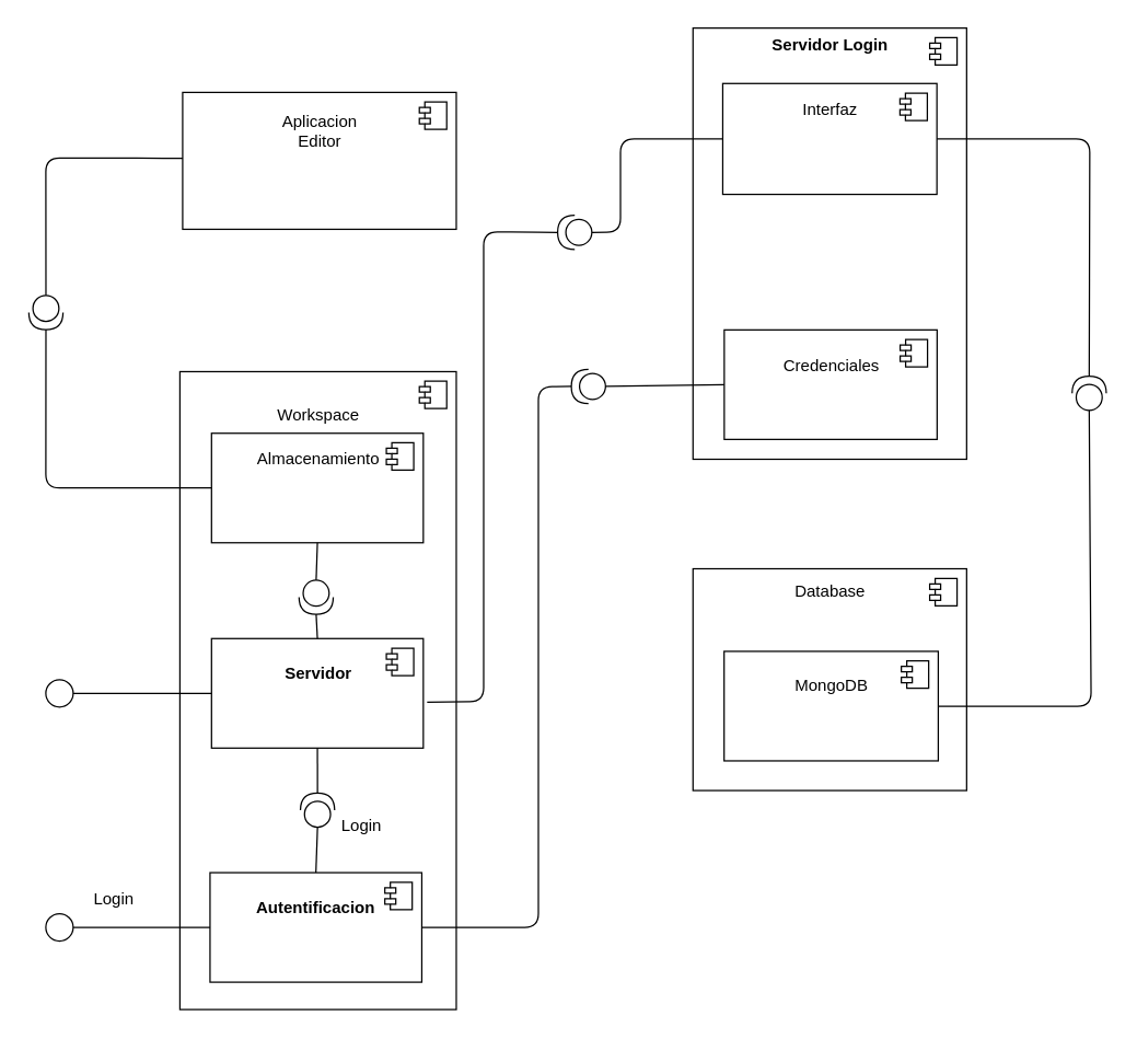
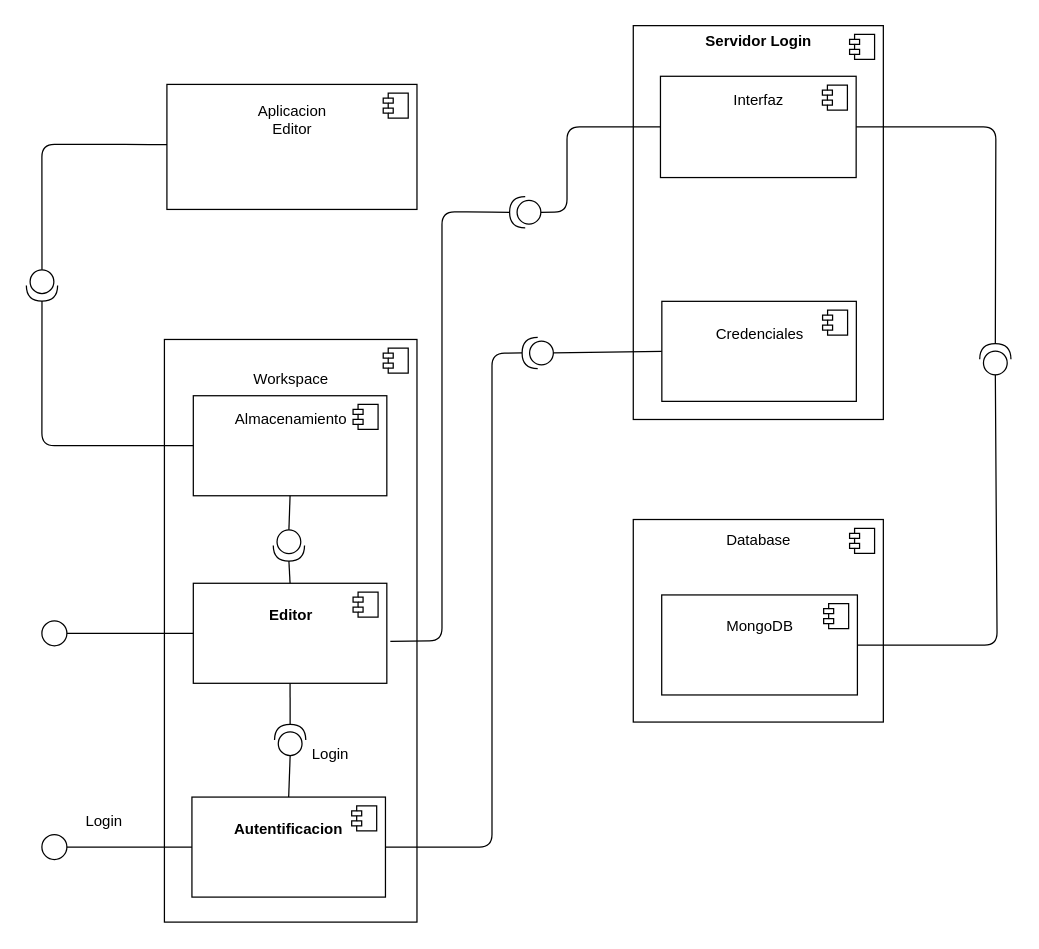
  <mxCell id="0" />
  <mxCell id="1" parent="0" />
  <mxCell id="2" value="&lt;div&gt;Workspace&lt;/div&gt;&lt;div&gt;&lt;br&gt;&lt;/div&gt;&lt;div&gt;&lt;br&gt;&lt;/div&gt;&lt;div&gt;&lt;br&gt;&lt;/div&gt;&lt;div&gt;&lt;br&gt;&lt;/div&gt;&lt;div&gt;&lt;br&gt;&lt;/div&gt;&lt;div&gt;&lt;br&gt;&lt;/div&gt;&lt;div&gt;&lt;br&gt;&lt;/div&gt;&lt;div&gt;&lt;br&gt;&lt;/div&gt;&lt;div&gt;&lt;br&gt;&lt;/div&gt;&lt;div&gt;&lt;br&gt;&lt;/div&gt;&lt;div&gt;&lt;br&gt;&lt;/div&gt;&lt;div&gt;&lt;br&gt;&lt;/div&gt;&lt;div&gt;&lt;br&gt;&lt;/div&gt;&lt;div&gt;&lt;br&gt;&lt;/div&gt;&lt;div&gt;&lt;br&gt;&lt;/div&gt;&lt;div&gt;&lt;br&gt;&lt;/div&gt;&lt;div&gt;&lt;br&gt;&lt;/div&gt;&lt;div&gt;&lt;br&gt;&lt;/div&gt;&lt;div&gt;&lt;br&gt;&lt;/div&gt;&lt;div&gt;&lt;br&gt;&lt;/div&gt;&lt;div&gt;&lt;br&gt;&lt;/div&gt;&lt;div&gt;&lt;br&gt;&lt;/div&gt;&lt;div&gt;&lt;br&gt;&lt;/div&gt;&lt;div&gt;&lt;br&gt;&lt;/div&gt;&lt;div&gt;&lt;br&gt;&lt;/div&gt;&lt;div&gt;&lt;br&gt;&lt;/div&gt;&lt;div&gt;&lt;br&gt;&lt;/div&gt;&lt;div&gt;&lt;br&gt;&lt;/div&gt;" style="html=1;" parent="1" vertex="1"><mxGeometry x="131" y="271" width="202" height="466" as="geometry" /></mxCell>
  <mxCell id="3" value="" style="shape=component;jettyWidth=8;jettyHeight=4;" parent="2" vertex="1"><mxGeometry x="1" width="20" height="20" relative="1" as="geometry"><mxPoint x="-27" y="7" as="offset" /></mxGeometry></mxCell>
  <mxCell id="4" value="&lt;div&gt;Login&lt;/div&gt;" style="text;html=1;strokeColor=none;fillColor=none;align=center;verticalAlign=middle;whiteSpace=wrap;rounded=0;" parent="2" vertex="1"><mxGeometry x="113" y="321.54" width="40" height="20.711" as="geometry" /></mxCell>
  <mxCell id="5" value="&lt;div&gt;&lt;b&gt;Autentificacion&lt;br&gt;&lt;/b&gt;&lt;/div&gt;&lt;div&gt;&lt;b&gt;&lt;br&gt;&lt;/b&gt;&lt;/div&gt;&lt;div&gt;&lt;b&gt;&lt;br&gt;&lt;/b&gt;&lt;/div&gt;" style="html=1;" parent="1" vertex="1"><mxGeometry x="153.006" y="637" width="154.778" height="80" as="geometry" /></mxCell>
  <mxCell id="6" value="" style="shape=component;jettyWidth=8;jettyHeight=4;" parent="5" vertex="1"><mxGeometry x="1" width="20" height="20" relative="1" as="geometry"><mxPoint x="-27" y="7" as="offset" /></mxGeometry></mxCell>
- <mxCell id="7" value="&lt;div&gt;&lt;b&gt;Servidor&lt;br&gt;&lt;/b&gt;&lt;/div&gt;&lt;div&gt;&lt;b&gt;&lt;br&gt;&lt;/b&gt;&lt;/div&gt;&lt;div&gt;&lt;b&gt;&lt;br&gt;&lt;/b&gt;&lt;/div&gt;" style="html=1;" parent="1" vertex="1"><mxGeometry x="154.111" y="466" width="154.778" height="80" as="geometry" /></mxCell>
+ <mxCell id="7" value="&lt;div&gt;&lt;b&gt;Editor&lt;br&gt;&lt;/b&gt;&lt;/div&gt;&lt;div&gt;&lt;b&gt;&lt;br&gt;&lt;/b&gt;&lt;/div&gt;&lt;div&gt;&lt;b&gt;&lt;br&gt;&lt;/b&gt;&lt;/div&gt;" style="html=1;" parent="1" vertex="1"><mxGeometry x="154.111" y="466" width="154.778" height="80" as="geometry" /></mxCell>
  <mxCell id="8" value="" style="shape=component;jettyWidth=8;jettyHeight=4;" parent="7" vertex="1"><mxGeometry x="1" width="20" height="20" relative="1" as="geometry"><mxPoint x="-27" y="7" as="offset" /></mxGeometry></mxCell>
  <mxCell id="9" value="" style="shape=providedRequiredInterface;html=1;verticalLabelPosition=bottom;rotation=-180;direction=south;aspect=fixed;" parent="1" vertex="1"><mxGeometry x="219.075" y="578.762" width="25" height="25" as="geometry" /></mxCell>
  <mxCell id="10" value="" style="endArrow=none;html=1;exitX=0.5;exitY=1;exitDx=0;exitDy=0;entryX=1;entryY=0.5;entryDx=0;entryDy=0;entryPerimeter=0;" parent="1" source="7" target="9" edge="1"><mxGeometry width="50" height="50" relative="1" as="geometry"><mxPoint x="-11.043" y="205.857" as="sourcePoint" /><mxPoint x="62.5" y="-89" as="targetPoint" /><Array as="points" /></mxGeometry></mxCell>
  <mxCell id="11" value="" style="endArrow=none;html=1;exitX=0;exitY=0.5;exitDx=0;exitDy=0;entryX=0.5;entryY=0;entryDx=0;entryDy=0;exitPerimeter=0;" parent="1" source="9" target="5" edge="1"><mxGeometry width="50" height="50" relative="1" as="geometry"><mxPoint x="218.239" y="363.571" as="sourcePoint" /><mxPoint x="218.239" y="391" as="targetPoint" /><Array as="points" /></mxGeometry></mxCell>
  <mxCell id="12" value="&lt;div&gt;Almacenamiento&lt;/div&gt;&lt;div&gt;&lt;br&gt;&lt;/div&gt;&lt;div&gt;&lt;br&gt;&lt;/div&gt;&lt;div&gt;&lt;br&gt;&lt;/div&gt;" style="html=1;" parent="1" vertex="1"><mxGeometry x="154.111" y="316" width="154.778" height="80" as="geometry" /></mxCell>
  <mxCell id="13" value="" style="shape=component;jettyWidth=8;jettyHeight=4;" parent="12" vertex="1"><mxGeometry x="1" width="20" height="20" relative="1" as="geometry"><mxPoint x="-27" y="7" as="offset" /></mxGeometry></mxCell>
  <mxCell id="14" value="" style="shape=providedRequiredInterface;html=1;verticalLabelPosition=bottom;rotation=0;direction=south;aspect=fixed;" parent="1" vertex="1"><mxGeometry x="218.075" y="423.262" width="25" height="25" as="geometry" /></mxCell>
  <mxCell id="15" value="" style="endArrow=none;html=1;exitX=1;exitY=0.5;exitDx=0;exitDy=0;entryX=0.5;entryY=0;entryDx=0;entryDy=0;exitPerimeter=0;" parent="1" source="14" target="7" edge="1"><mxGeometry width="50" height="50" relative="1" as="geometry"><mxPoint x="243.575" y="628.762" as="sourcePoint" /><mxPoint x="242.394" y="662" as="targetPoint" /><Array as="points" /></mxGeometry></mxCell>
  <mxCell id="16" value="" style="endArrow=none;html=1;entryX=0;entryY=0.5;entryDx=0;entryDy=0;entryPerimeter=0;exitX=0.5;exitY=1;exitDx=0;exitDy=0;" parent="1" source="12" target="14" edge="1"><mxGeometry width="50" height="50" relative="1" as="geometry"><mxPoint x="242.5" y="92.5" as="sourcePoint" /><mxPoint x="242.075" y="176.262" as="targetPoint" /><Array as="points" /></mxGeometry></mxCell>
  <mxCell id="17" value="" style="ellipse;whiteSpace=wrap;html=1;aspect=fixed;" parent="1" vertex="1"><mxGeometry x="33" y="667" width="20" height="20" as="geometry" /></mxCell>
  <mxCell id="18" value="" style="ellipse;whiteSpace=wrap;html=1;aspect=fixed;" parent="1" vertex="1"><mxGeometry x="33" y="496" width="20" height="20" as="geometry" /></mxCell>
  <mxCell id="19" value="" style="endArrow=none;html=1;exitX=1;exitY=0.5;exitDx=0;exitDy=0;entryX=0;entryY=0.5;entryDx=0;entryDy=0;" parent="1" source="17" target="5" edge="1"><mxGeometry width="50" height="50" relative="1" as="geometry"><mxPoint x="428.5" y="673" as="sourcePoint" /><mxPoint x="428" y="722.5" as="targetPoint" /><Array as="points" /></mxGeometry></mxCell>
  <mxCell id="20" value="" style="endArrow=none;html=1;exitX=1;exitY=0.5;exitDx=0;exitDy=0;entryX=0;entryY=0.5;entryDx=0;entryDy=0;" parent="1" source="18" target="7" edge="1"><mxGeometry width="50" height="50" relative="1" as="geometry"><mxPoint x="75.5" y="463.5" as="sourcePoint" /><mxPoint x="158.5" y="463.5" as="targetPoint" /><Array as="points" /></mxGeometry></mxCell>
  <mxCell id="21" value="&lt;p style=&quot;line-height: 120%&quot;&gt;&lt;b&gt;Servidor Login&lt;br&gt;&lt;/b&gt;&lt;/p&gt;&lt;p style=&quot;line-height: 120%&quot;&gt;&lt;b&gt;&lt;br&gt;&lt;/b&gt;&lt;/p&gt;&lt;p style=&quot;line-height: 120%&quot;&gt;&lt;b&gt;&lt;br&gt;&lt;/b&gt;&lt;/p&gt;&lt;p style=&quot;line-height: 120%&quot;&gt;&lt;b&gt;&lt;br&gt;&lt;/b&gt;&lt;/p&gt;&lt;p style=&quot;line-height: 120%&quot;&gt;&lt;b&gt;&lt;br&gt;&lt;/b&gt;&lt;/p&gt;&lt;p style=&quot;line-height: 120%&quot;&gt;&lt;b&gt;&lt;br&gt;&lt;/b&gt;&lt;/p&gt;&lt;p style=&quot;line-height: 120%&quot;&gt;&lt;b&gt;&lt;br&gt;&lt;/b&gt;&lt;/p&gt;&lt;p style=&quot;line-height: 120%&quot;&gt;&lt;b&gt;&lt;br&gt;&lt;/b&gt;&lt;/p&gt;&lt;p style=&quot;line-height: 120%&quot;&gt;&lt;b&gt;&lt;br&gt;&lt;/b&gt;&lt;/p&gt;&lt;p style=&quot;line-height: 120%&quot;&gt;&lt;b&gt;&lt;br&gt;&lt;/b&gt;&lt;/p&gt;&lt;p style=&quot;line-height: 120%&quot;&gt;&lt;b&gt;&lt;br&gt;&lt;/b&gt;&lt;/p&gt;&lt;p style=&quot;line-height: 120%&quot;&gt;&lt;b&gt;&lt;/b&gt;&lt;br&gt;&lt;/p&gt;" style="html=1;" parent="1" vertex="1"><mxGeometry x="506" y="20" width="200" height="315" as="geometry" /></mxCell>
  <mxCell id="22" value="" style="shape=component;jettyWidth=8;jettyHeight=4;" parent="21" vertex="1"><mxGeometry x="1" width="20" height="20" relative="1" as="geometry"><mxPoint x="-27" y="7" as="offset" /></mxGeometry></mxCell>
  <mxCell id="23" value="&lt;div&gt;Credenciales&lt;/div&gt;&lt;div&gt;&lt;br&gt;&lt;/div&gt;&lt;div&gt;&lt;br&gt;&lt;/div&gt;" style="html=1;" parent="21" vertex="1"><mxGeometry x="22.85" y="220.5" width="155.556" height="80" as="geometry" /></mxCell>
  <mxCell id="24" value="" style="shape=component;jettyWidth=8;jettyHeight=4;" parent="23" vertex="1"><mxGeometry x="1" width="20" height="20" relative="1" as="geometry"><mxPoint x="-27" y="7" as="offset" /></mxGeometry></mxCell>
  <mxCell id="25" value="&lt;div&gt;Interfaz&lt;/div&gt;&lt;div&gt;&lt;br&gt;&lt;/div&gt;&lt;div&gt;&lt;br&gt;&lt;/div&gt;&lt;div&gt;&lt;br&gt;&lt;/div&gt;" style="html=1;" parent="21" vertex="1"><mxGeometry x="21.739" y="40.5" width="156.522" height="81.0" as="geometry" /></mxCell>
  <mxCell id="26" value="" style="shape=component;jettyWidth=8;jettyHeight=4;" parent="25" vertex="1"><mxGeometry x="1" width="20" height="20" relative="1" as="geometry"><mxPoint x="-27" y="7" as="offset" /></mxGeometry></mxCell>
  <mxCell id="27" value="&lt;div&gt;Database&lt;/div&gt;&lt;div&gt;&lt;br&gt;&lt;/div&gt;&lt;div&gt;&lt;br&gt;&lt;/div&gt;&lt;div&gt;&lt;br&gt;&lt;/div&gt;&lt;div&gt;&lt;br&gt;&lt;/div&gt;&lt;div&gt;&lt;br&gt;&lt;/div&gt;&lt;div&gt;&lt;br&gt;&lt;/div&gt;&lt;div&gt;&lt;br&gt;&lt;/div&gt;&lt;div&gt;&lt;br&gt;&lt;/div&gt;&lt;div&gt;&lt;br&gt;&lt;/div&gt;" style="html=1;" parent="1" vertex="1"><mxGeometry x="506" y="415" width="200" height="162" as="geometry" /></mxCell>
  <mxCell id="28" value="" style="shape=component;jettyWidth=8;jettyHeight=4;" parent="27" vertex="1"><mxGeometry x="1" width="20" height="20" relative="1" as="geometry"><mxPoint x="-27" y="7" as="offset" /></mxGeometry></mxCell>
  <mxCell id="29" value="&lt;div&gt;MongoDB&lt;/div&gt;&lt;div&gt;&lt;br&gt;&lt;/div&gt;&lt;div&gt;&lt;br&gt;&lt;/div&gt;" style="html=1;" parent="27" vertex="1"><mxGeometry x="22.739" y="60.329" width="156.522" height="80" as="geometry" /></mxCell>
  <mxCell id="30" value="" style="shape=component;jettyWidth=8;jettyHeight=4;" parent="29" vertex="1"><mxGeometry x="1" width="20" height="20" relative="1" as="geometry"><mxPoint x="-27" y="7" as="offset" /></mxGeometry></mxCell>
  <mxCell id="31" value="&lt;div&gt;Login&lt;/div&gt;" style="text;html=1;strokeColor=none;fillColor=none;align=center;verticalAlign=middle;whiteSpace=wrap;rounded=0;" parent="1" vertex="1"><mxGeometry x="63" y="647" width="40" height="20" as="geometry" /></mxCell>
  <mxCell id="32" value="" style="endArrow=none;html=1;entryX=0;entryY=0.5;entryDx=0;entryDy=0;exitX=0;exitY=0.5;exitDx=0;exitDy=0;exitPerimeter=0;" parent="1" source="33" target="25" edge="1"><mxGeometry width="50" height="50" relative="1" as="geometry"><mxPoint x="433" y="147" as="sourcePoint" /><mxPoint x="483" y="97" as="targetPoint" /><Array as="points"><mxPoint x="453" y="169" /><mxPoint x="453" y="137" /><mxPoint x="453" y="101" /></Array></mxGeometry></mxCell>
  <mxCell id="33" value="" style="shape=providedRequiredInterface;html=1;verticalLabelPosition=bottom;rotation=90;direction=south;aspect=fixed;" parent="1" vertex="1"><mxGeometry x="407.075" y="156.762" width="25" height="25" as="geometry" /></mxCell>
  <mxCell id="34" value="" style="endArrow=none;html=1;exitX=1;exitY=0.5;exitDx=0;exitDy=0;exitPerimeter=0;entryX=1.018;entryY=0.581;entryDx=0;entryDy=0;entryPerimeter=0;" parent="1" source="33" target="7" edge="1"><mxGeometry width="50" height="50" relative="1" as="geometry"><mxPoint x="417.075" y="179.262" as="sourcePoint" /><mxPoint x="383" y="267" as="targetPoint" /><Array as="points"><mxPoint x="383" y="169" /><mxPoint x="353" y="169" /><mxPoint x="353" y="237" /><mxPoint x="353" y="512" /></Array></mxGeometry></mxCell>
  <mxCell id="35" value="" style="shape=providedRequiredInterface;html=1;verticalLabelPosition=bottom;rotation=90;direction=south;aspect=fixed;" parent="1" vertex="1"><mxGeometry x="417.075" y="269.262" width="25" height="25" as="geometry" /></mxCell>
  <mxCell id="36" value="" style="endArrow=none;html=1;exitX=0;exitY=0.5;exitDx=0;exitDy=0;exitPerimeter=0;entryX=0;entryY=0.5;entryDx=0;entryDy=0;" parent="1" source="35" target="23" edge="1"><mxGeometry width="50" height="50" relative="1" as="geometry"><mxPoint x="404.5" y="487" as="sourcePoint" /><mxPoint x="503" y="277" as="targetPoint" /></mxGeometry></mxCell>
  <mxCell id="37" value="" style="endArrow=none;html=1;entryX=1;entryY=0.5;entryDx=0;entryDy=0;entryPerimeter=0;exitX=1;exitY=0.5;exitDx=0;exitDy=0;" parent="1" source="5" target="35" edge="1"><mxGeometry width="50" height="50" relative="1" as="geometry"><mxPoint x="404.5" y="529.5" as="sourcePoint" /><mxPoint x="454.5" y="479.5" as="targetPoint" /><Array as="points"><mxPoint x="393" y="677" /><mxPoint x="393" y="282" /></Array></mxGeometry></mxCell>
  <mxCell id="38" value="" style="shape=providedRequiredInterface;html=1;verticalLabelPosition=bottom;rotation=-180;direction=south;aspect=fixed;" parent="1" vertex="1"><mxGeometry x="783.075" y="274.262" width="25" height="25" as="geometry" /></mxCell>
  <mxCell id="39" value="" style="endArrow=none;html=1;entryX=1;entryY=0.5;entryDx=0;entryDy=0;exitX=1;exitY=0.5;exitDx=0;exitDy=0;exitPerimeter=0;" parent="1" source="38" target="25" edge="1"><mxGeometry width="50" height="50" relative="1" as="geometry"><mxPoint x="783" y="177" as="sourcePoint" /><mxPoint x="833" y="127" as="targetPoint" /><Array as="points"><mxPoint x="796" y="101" /></Array></mxGeometry></mxCell>
  <mxCell id="40" value="" style="endArrow=none;html=1;entryX=1;entryY=0.5;entryDx=0;entryDy=0;exitX=0;exitY=0.5;exitDx=0;exitDy=0;exitPerimeter=0;" parent="1" source="38" edge="1"><mxGeometry width="50" height="50" relative="1" as="geometry"><mxPoint x="796.575" y="688.762" as="sourcePoint" /><mxPoint x="685.261" y="515.5" as="targetPoint" /><Array as="points"><mxPoint x="797" y="515.5" /></Array></mxGeometry></mxCell>
  <mxCell id="41" value="&lt;div&gt;Aplicacion&lt;/div&gt;&lt;div&gt;Editor&lt;/div&gt;&lt;div&gt;&lt;br&gt;&lt;/div&gt;&lt;div&gt;&lt;br&gt;&lt;/div&gt;&lt;div&gt;&lt;br&gt;&lt;/div&gt;" style="html=1;" vertex="1" parent="1"><mxGeometry x="133" y="67" width="200" height="100" as="geometry" /></mxCell>
  <mxCell id="42" value="" style="shape=component;jettyWidth=8;jettyHeight=4;" vertex="1" parent="41"><mxGeometry x="1" width="20" height="20" relative="1" as="geometry"><mxPoint x="-27" y="7" as="offset" /></mxGeometry></mxCell>
  <mxCell id="43" value="" style="shape=providedRequiredInterface;html=1;verticalLabelPosition=bottom;rotation=0;direction=south;aspect=fixed;" vertex="1" parent="1"><mxGeometry x="20.575" y="215.262" width="25" height="25" as="geometry" /></mxCell>
  <mxCell id="44" value="" style="endArrow=none;html=1;exitX=1;exitY=0.5;exitDx=0;exitDy=0;exitPerimeter=0;entryX=0;entryY=0.5;entryDx=0;entryDy=0;entryPerimeter=0;" edge="1" parent="1" target="43"><mxGeometry width="50" height="50" relative="1" as="geometry"><mxPoint x="133.075" y="115.262" as="sourcePoint" /><mxPoint x="38" y="207" as="targetPoint" /><Array as="points"><mxPoint x="109" y="115" /><mxPoint x="79" y="115" /><mxPoint x="33" y="115" /></Array></mxGeometry></mxCell>
  <mxCell id="45" value="" style="endArrow=none;html=1;exitX=1;exitY=0.5;exitDx=0;exitDy=0;exitPerimeter=0;" edge="1" parent="1" source="43" target="12"><mxGeometry width="50" height="50" relative="1" as="geometry"><mxPoint x="7.575" y="423.262" as="sourcePoint" /><mxPoint x="103.239" y="355" as="targetPoint" /><Array as="points"><mxPoint x="33" y="356" /></Array></mxGeometry></mxCell>
